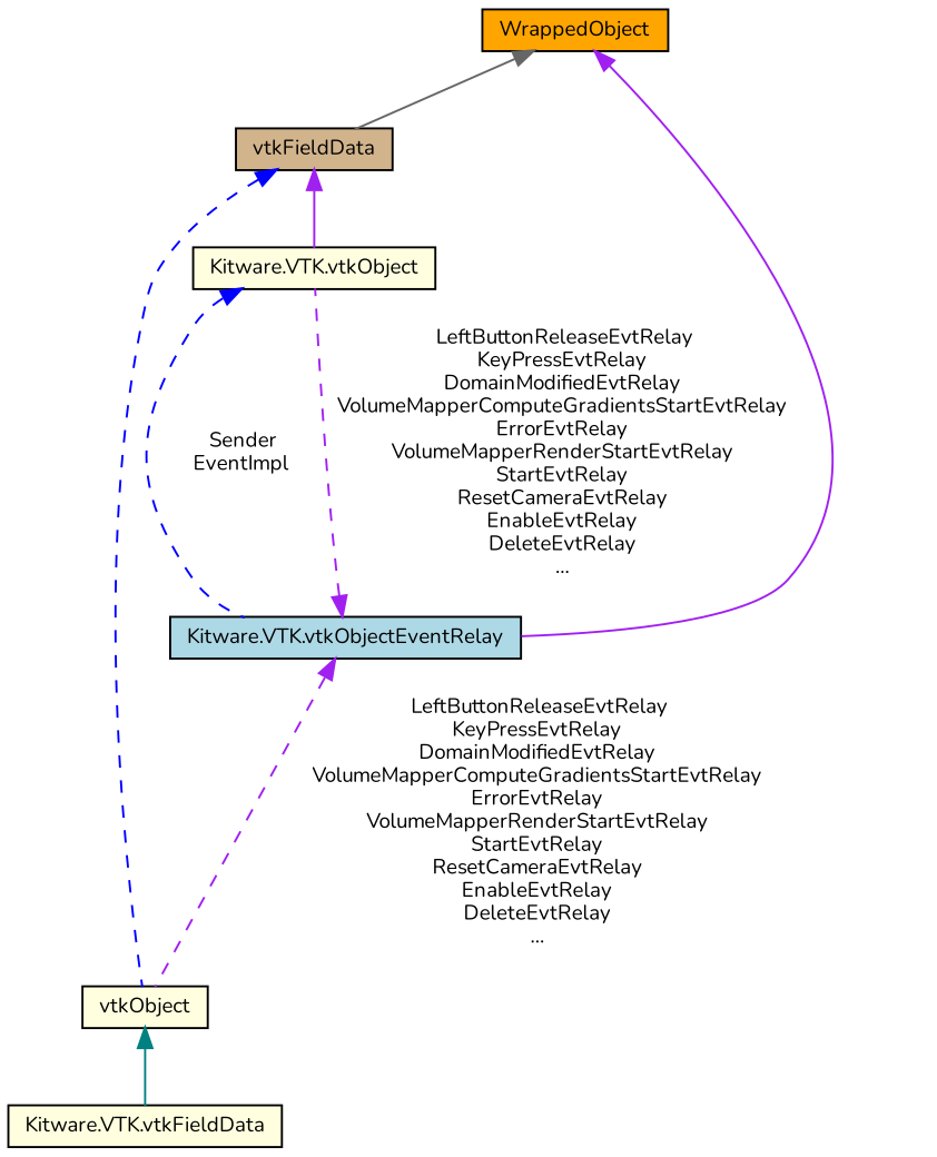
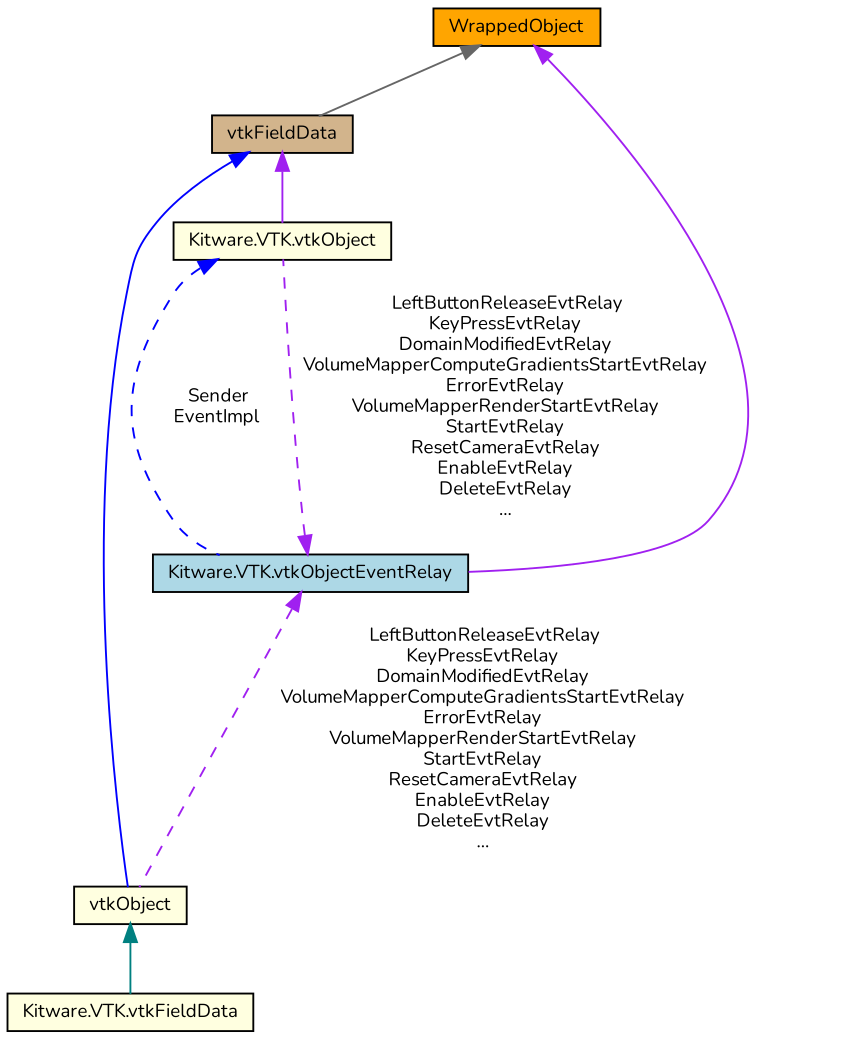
  digraph {
    fontname=Nunito
    node [color=black fillcolor=lightyellow fontname=Nunito fontsize=10 shape=record style=filled]
    edge [color=purple dir=back fontname=Nunito fontsize=10 labelfontname=FreeSans labelfontsize=10 style=solid]
    n1 [fontcolor=black height=0.2 label="Kitware.VTK.vtkFieldData" width=0.4]
    n2 [height=0.2 label=vtkObject width=0.4]
    n3 [fillcolor=tan height=0.2 label=vtkFieldData width=0.4]
    n4 [height=0.2 label="Kitware.VTK.vtkObject" width=0.4]
    n5 [fillcolor=lightblue height=0.2 label="Kitware.VTK.vtkObjectEventRelay" width=0.4]
    n6 [fillcolor=orange height=0.2 label=WrappedObject width=0.4]
    n2 -> n1 [color=teal]
-   n3 -> n2 [color=blue style=dashed]
+   n3 -> n2 [color=blue]
    n3 -> n4
    n4 -> n5 [color=blue label=" Sender\nEventImpl" style=dashed]
    n5 -> n2 [label=" LeftButtonReleaseEvtRelay\nKeyPressEvtRelay\nDomainModifiedEvtRelay\nVolumeMapperComputeGradientsStartEvtRelay\nErrorEvtRelay\nVolumeMapperRenderStartEvtRelay\nStartEvtRelay\nResetCameraEvtRelay\nEnableEvtRelay\nDeleteEvtRelay\n..." style=dashed]
    n5 -> n4 [label=" LeftButtonReleaseEvtRelay\nKeyPressEvtRelay\nDomainModifiedEvtRelay\nVolumeMapperComputeGradientsStartEvtRelay\nErrorEvtRelay\nVolumeMapperRenderStartEvtRelay\nStartEvtRelay\nResetCameraEvtRelay\nEnableEvtRelay\nDeleteEvtRelay\n..." style=dashed]
    n6 -> n3 [color=gray40]
    n6 -> n5
  }
